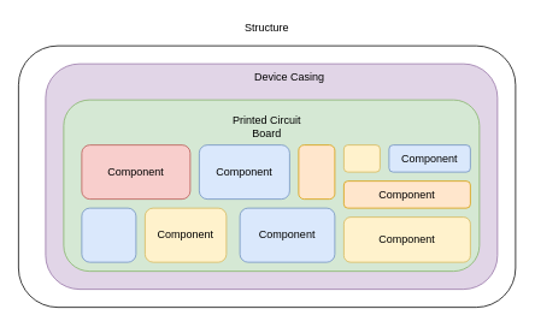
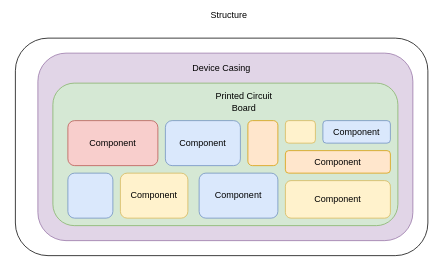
  <mxCell id="0" />
  <mxCell id="1" parent="0" />
  <mxCell id="2" value="" style="rounded=1;whiteSpace=wrap;html=1;fillColor=none;" vertex="1" parent="1"><mxGeometry x="20" y="50" width="550" height="290" as="geometry" /></mxCell>
- <mxCell id="3" value="Structure" style="text;html=1;strokeColor=none;fillColor=none;align=center;verticalAlign=middle;whiteSpace=wrap;rounded=0;" vertex="1" parent="1"><mxGeometry x="250" y="20" width="90" height="20" as="geometry" /></mxCell>
+ <mxCell id="3" value="Structure" style="text;html=1;strokeColor=none;fillColor=none;align=center;verticalAlign=middle;whiteSpace=wrap;rounded=0;" vertex="1" parent="1"><mxGeometry x="260" y="10" width="90" height="20" as="geometry" /></mxCell>
  <mxCell id="4" value="" style="rounded=1;whiteSpace=wrap;html=1;fillColor=#e1d5e7;strokeColor=#9673a6;" vertex="1" parent="1"><mxGeometry x="50" y="70" width="500" height="250" as="geometry" /></mxCell>
- <mxCell id="5" value="Device Casing" style="text;html=1;strokeColor=none;fillColor=none;align=center;verticalAlign=middle;whiteSpace=wrap;rounded=0;" vertex="1" parent="1"><mxGeometry x="270" y="75" width="100" height="20" as="geometry" /></mxCell>
+ <mxCell id="5" value="Device Casing" style="text;html=1;strokeColor=none;fillColor=none;align=center;verticalAlign=middle;whiteSpace=wrap;rounded=0;" vertex="1" parent="1"><mxGeometry x="245" y="80" width="100" height="20" as="geometry" /></mxCell>
  <mxCell id="6" value="" style="rounded=1;whiteSpace=wrap;html=1;fillColor=#d5e8d4;strokeColor=#82b366;" vertex="1" parent="1"><mxGeometry x="70" y="110" width="460" height="190" as="geometry" /></mxCell>
- <mxCell id="7" value="Printed Circuit Board" style="text;html=1;strokeColor=none;fillColor=none;align=center;verticalAlign=middle;whiteSpace=wrap;rounded=0;" vertex="1" parent="1"><mxGeometry x="245" y="130" width="100" height="20" as="geometry" /></mxCell>
+ <mxCell id="7" value="Printed Circuit Board" style="text;html=1;strokeColor=none;fillColor=none;align=center;verticalAlign=middle;whiteSpace=wrap;rounded=0;" vertex="1" parent="1"><mxGeometry x="275" y="125" width="100" height="20" as="geometry" /></mxCell>
  <mxCell id="8" value="Component" style="rounded=1;whiteSpace=wrap;html=1;fillColor=#f8cecc;strokeColor=#b85450;" vertex="1" parent="1"><mxGeometry x="90" y="160" width="120" height="60" as="geometry" /></mxCell>
  <mxCell id="9" value="" style="rounded=1;whiteSpace=wrap;html=1;fillColor=#dae8fc;strokeColor=#6c8ebf;" vertex="1" parent="1"><mxGeometry x="90" y="230" width="60" height="60" as="geometry" /></mxCell>
  <mxCell id="10" value="Component" style="rounded=1;whiteSpace=wrap;html=1;fillColor=#fff2cc;strokeColor=#d6b656;" vertex="1" parent="1"><mxGeometry x="160" y="230" width="90" height="60" as="geometry" /></mxCell>
  <mxCell id="11" value="Component" style="rounded=1;whiteSpace=wrap;html=1;fillColor=#dae8fc;strokeColor=#6c8ebf;" vertex="1" parent="1"><mxGeometry x="220" y="160" width="100" height="60" as="geometry" /></mxCell>
  <mxCell id="12" value="Component" style="rounded=1;whiteSpace=wrap;html=1;fillColor=#dae8fc;strokeColor=#6c8ebf;" vertex="1" parent="1"><mxGeometry x="265" y="230" width="105" height="60" as="geometry" /></mxCell>
  <mxCell id="13" value="" style="rounded=1;whiteSpace=wrap;html=1;fillColor=#ffe6cc;strokeColor=#d79b00;" vertex="1" parent="1"><mxGeometry x="330" y="160" width="40" height="60" as="geometry" /></mxCell>
  <mxCell id="14" value="" style="rounded=1;whiteSpace=wrap;html=1;fillColor=#fff2cc;strokeColor=#d6b656;" vertex="1" parent="1"><mxGeometry x="380" y="160" width="40" height="30" as="geometry" /></mxCell>
  <mxCell id="15" value="Component" style="rounded=1;whiteSpace=wrap;html=1;fillColor=#ffe6cc;strokeColor=#d79b00;" vertex="1" parent="1"><mxGeometry x="380" y="200" width="140" height="30" as="geometry" /></mxCell>
  <mxCell id="16" value="Component" style="rounded=1;whiteSpace=wrap;html=1;fillColor=#dae8fc;strokeColor=#6c8ebf;" vertex="1" parent="1"><mxGeometry x="430" y="160" width="90" height="30" as="geometry" /></mxCell>
  <mxCell id="17" value="Component" style="rounded=1;whiteSpace=wrap;html=1;fillColor=#fff2cc;strokeColor=#d6b656;" vertex="1" parent="1"><mxGeometry x="380" y="240" width="140" height="50" as="geometry" /></mxCell>
